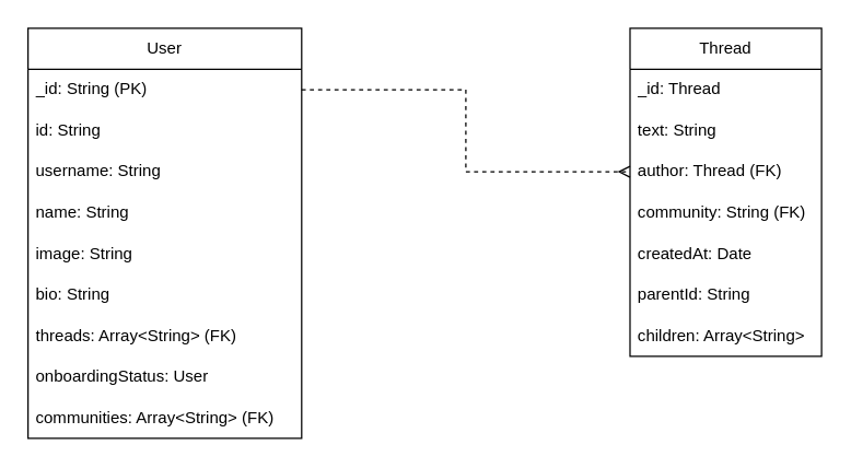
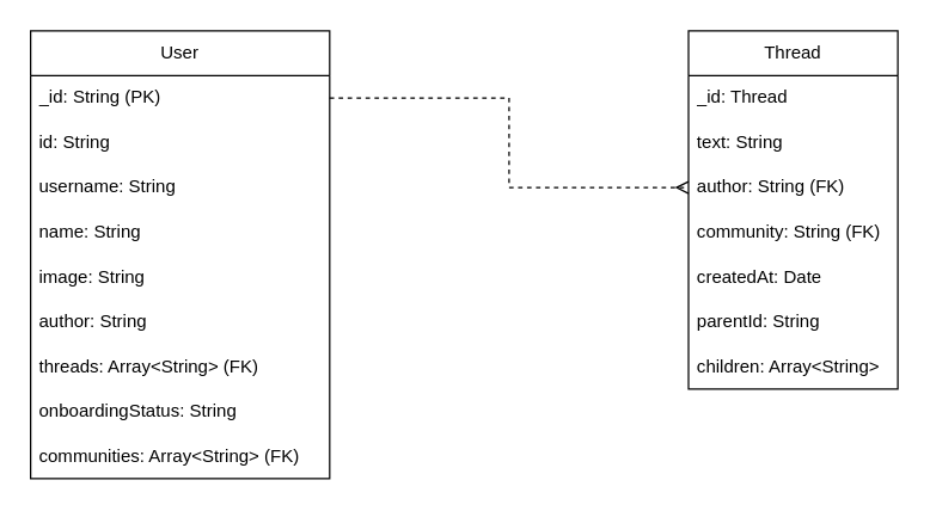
  <mxCell id="0" />
  <mxCell id="1" parent="0" />
  <mxCell id="2" value="User" style="swimlane;fontStyle=0;childLayout=stackLayout;horizontal=1;startSize=30;horizontalStack=0;resizeParent=1;resizeParentMax=0;resizeLast=0;collapsible=1;marginBottom=0;whiteSpace=wrap;html=1;" vertex="1" parent="1"><mxGeometry x="20" y="20" width="200" height="300" as="geometry" /></mxCell>
  <mxCell id="3" value="_id: String (PK)" style="text;strokeColor=none;fillColor=none;align=left;verticalAlign=middle;spacingLeft=4;spacingRight=4;overflow=hidden;points=[[0,0.5],[1,0.5]];portConstraint=eastwest;rotatable=0;whiteSpace=wrap;html=1;" vertex="1" parent="2"><mxGeometry y="30" width="200" height="30" as="geometry" /></mxCell>
  <mxCell id="4" value="id: String" style="text;strokeColor=none;fillColor=none;align=left;verticalAlign=middle;spacingLeft=4;spacingRight=4;overflow=hidden;points=[[0,0.5],[1,0.5]];portConstraint=eastwest;rotatable=0;whiteSpace=wrap;html=1;" vertex="1" parent="2"><mxGeometry y="60" width="200" height="30" as="geometry" /></mxCell>
  <mxCell id="5" value="username: String" style="text;strokeColor=none;fillColor=none;align=left;verticalAlign=middle;spacingLeft=4;spacingRight=4;overflow=hidden;points=[[0,0.5],[1,0.5]];portConstraint=eastwest;rotatable=0;whiteSpace=wrap;html=1;" vertex="1" parent="2"><mxGeometry y="90" width="200" height="30" as="geometry" /></mxCell>
  <mxCell id="6" value="name: String" style="text;strokeColor=none;fillColor=none;align=left;verticalAlign=middle;spacingLeft=4;spacingRight=4;overflow=hidden;points=[[0,0.5],[1,0.5]];portConstraint=eastwest;rotatable=0;whiteSpace=wrap;html=1;" vertex="1" parent="2"><mxGeometry y="120" width="200" height="30" as="geometry" /></mxCell>
  <mxCell id="7" value="image: String" style="text;strokeColor=none;fillColor=none;align=left;verticalAlign=middle;spacingLeft=4;spacingRight=4;overflow=hidden;points=[[0,0.5],[1,0.5]];portConstraint=eastwest;rotatable=0;whiteSpace=wrap;html=1;" vertex="1" parent="2"><mxGeometry y="150" width="200" height="30" as="geometry" /></mxCell>
- <mxCell id="8" value="bio: String" style="text;strokeColor=none;fillColor=none;align=left;verticalAlign=middle;spacingLeft=4;spacingRight=4;overflow=hidden;points=[[0,0.5],[1,0.5]];portConstraint=eastwest;rotatable=0;whiteSpace=wrap;html=1;" vertex="1" parent="2"><mxGeometry y="180" width="200" height="30" as="geometry" /></mxCell>
+ <mxCell id="8" value="author: String" style="text;strokeColor=none;fillColor=none;align=left;verticalAlign=middle;spacingLeft=4;spacingRight=4;overflow=hidden;points=[[0,0.5],[1,0.5]];portConstraint=eastwest;rotatable=0;whiteSpace=wrap;html=1;" vertex="1" parent="2"><mxGeometry y="180" width="200" height="30" as="geometry" /></mxCell>
  <mxCell id="9" value="threads: Array&amp;lt;String&amp;gt; (FK)" style="text;strokeColor=none;fillColor=none;align=left;verticalAlign=middle;spacingLeft=4;spacingRight=4;overflow=hidden;points=[[0,0.5],[1,0.5]];portConstraint=eastwest;rotatable=0;whiteSpace=wrap;html=1;" vertex="1" parent="2"><mxGeometry y="210" width="200" height="30" as="geometry" /></mxCell>
- <mxCell id="10" value="onboardingStatus: User" style="text;strokeColor=none;fillColor=none;align=left;verticalAlign=middle;spacingLeft=4;spacingRight=4;overflow=hidden;points=[[0,0.5],[1,0.5]];portConstraint=eastwest;rotatable=0;whiteSpace=wrap;html=1;" vertex="1" parent="2"><mxGeometry y="240" width="200" height="30" as="geometry" /></mxCell>
+ <mxCell id="10" value="onboardingStatus: String" style="text;strokeColor=none;fillColor=none;align=left;verticalAlign=middle;spacingLeft=4;spacingRight=4;overflow=hidden;points=[[0,0.5],[1,0.5]];portConstraint=eastwest;rotatable=0;whiteSpace=wrap;html=1;" vertex="1" parent="2"><mxGeometry y="240" width="200" height="30" as="geometry" /></mxCell>
  <mxCell id="11" value="communities: Array&amp;lt;String&amp;gt; (FK)" style="text;strokeColor=none;fillColor=none;align=left;verticalAlign=middle;spacingLeft=4;spacingRight=4;overflow=hidden;points=[[0,0.5],[1,0.5]];portConstraint=eastwest;rotatable=0;whiteSpace=wrap;html=1;" vertex="1" parent="2"><mxGeometry y="270" width="200" height="30" as="geometry" /></mxCell>
  <mxCell id="12" value="Thread" style="swimlane;fontStyle=0;childLayout=stackLayout;horizontal=1;startSize=30;horizontalStack=0;resizeParent=1;resizeParentMax=0;resizeLast=0;collapsible=1;marginBottom=0;whiteSpace=wrap;html=1;" vertex="1" parent="1"><mxGeometry x="460" y="20" width="140" height="240" as="geometry" /></mxCell>
  <mxCell id="13" value="_id: Thread" style="text;strokeColor=none;fillColor=none;align=left;verticalAlign=middle;spacingLeft=4;spacingRight=4;overflow=hidden;points=[[0,0.5],[1,0.5]];portConstraint=eastwest;rotatable=0;whiteSpace=wrap;html=1;" vertex="1" parent="12"><mxGeometry y="30" width="140" height="30" as="geometry" /></mxCell>
  <mxCell id="14" value="text: String" style="text;strokeColor=none;fillColor=none;align=left;verticalAlign=middle;spacingLeft=4;spacingRight=4;overflow=hidden;points=[[0,0.5],[1,0.5]];portConstraint=eastwest;rotatable=0;whiteSpace=wrap;html=1;" vertex="1" parent="12"><mxGeometry y="60" width="140" height="30" as="geometry" /></mxCell>
- <mxCell id="15" value="author: Thread (FK)" style="text;strokeColor=none;fillColor=none;align=left;verticalAlign=middle;spacingLeft=4;spacingRight=4;overflow=hidden;points=[[0,0.5],[1,0.5]];portConstraint=eastwest;rotatable=0;whiteSpace=wrap;html=1;" vertex="1" parent="12"><mxGeometry y="90" width="140" height="30" as="geometry" /></mxCell>
+ <mxCell id="15" value="author: String (FK)" style="text;strokeColor=none;fillColor=none;align=left;verticalAlign=middle;spacingLeft=4;spacingRight=4;overflow=hidden;points=[[0,0.5],[1,0.5]];portConstraint=eastwest;rotatable=0;whiteSpace=wrap;html=1;" vertex="1" parent="12"><mxGeometry y="90" width="140" height="30" as="geometry" /></mxCell>
  <mxCell id="16" value="community: String (FK)" style="text;strokeColor=none;fillColor=none;align=left;verticalAlign=middle;spacingLeft=4;spacingRight=4;overflow=hidden;points=[[0,0.5],[1,0.5]];portConstraint=eastwest;rotatable=0;whiteSpace=wrap;html=1;" vertex="1" parent="12"><mxGeometry y="120" width="140" height="30" as="geometry" /></mxCell>
  <mxCell id="17" value="createdAt: Date" style="text;strokeColor=none;fillColor=none;align=left;verticalAlign=middle;spacingLeft=4;spacingRight=4;overflow=hidden;points=[[0,0.5],[1,0.5]];portConstraint=eastwest;rotatable=0;whiteSpace=wrap;html=1;" vertex="1" parent="12"><mxGeometry y="150" width="140" height="30" as="geometry" /></mxCell>
  <mxCell id="18" value="parentId: String" style="text;strokeColor=none;fillColor=none;align=left;verticalAlign=middle;spacingLeft=4;spacingRight=4;overflow=hidden;points=[[0,0.5],[1,0.5]];portConstraint=eastwest;rotatable=0;whiteSpace=wrap;html=1;" vertex="1" parent="12"><mxGeometry y="180" width="140" height="30" as="geometry" /></mxCell>
  <mxCell id="19" value="children: Array&amp;lt;String&amp;gt;" style="text;strokeColor=none;fillColor=none;align=left;verticalAlign=middle;spacingLeft=4;spacingRight=4;overflow=hidden;points=[[0,0.5],[1,0.5]];portConstraint=eastwest;rotatable=0;whiteSpace=wrap;html=1;" vertex="1" parent="12"><mxGeometry y="210" width="140" height="30" as="geometry" /></mxCell>
  <mxCell id="20" style="edgeStyle=orthogonalEdgeStyle;rounded=0;orthogonalLoop=1;jettySize=auto;html=1;entryX=0;entryY=0.5;entryDx=0;entryDy=0;endArrow=ERmany;endFill=0;dashed=1;" edge="1" parent="1" source="3" target="15"><mxGeometry relative="1" as="geometry"><mxPoint x="400" y="130" as="targetPoint" /></mxGeometry></mxCell>
